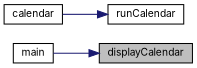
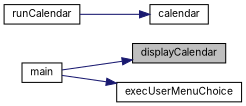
  digraph {
    fontname=Inter
    rankdir=RL
    node [color=black fillcolor=white fontname=Inter fontsize=10 shape=record style=filled]
    edge [color=midnightblue dir=back fontname=Inter fontsize=10 labelfontname=Helvetica labelfontsize=10 style=solid]
    n1 [fillcolor=grey75 fontcolor=black height=0.2 label=displayCalendar width=0.4]
    n2 [height=0.2 label=main width=0.4]
    n3 [height=0.2 label=calendar width=0.4]
    n4 [height=0.2 label=runCalendar width=0.4]
+   n5 [height=0.2 label=execUserMenuChoice width=0.4]
    n1 -> n2
-   n4 -> n3
+   n3 -> n4
+   n5 -> n2
  }
